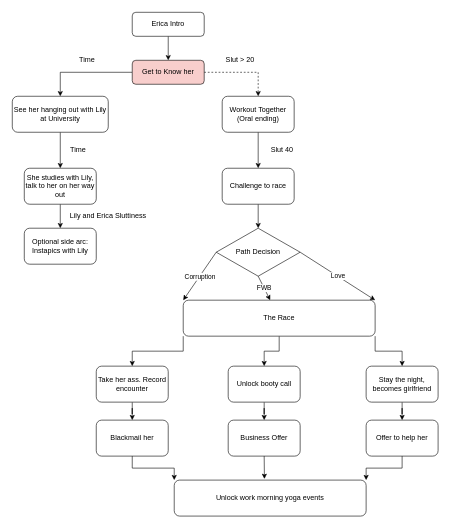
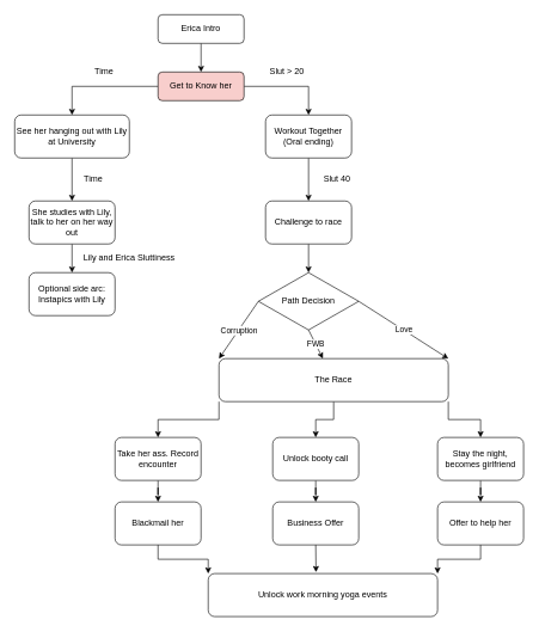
  <mxCell id="0" />
  <mxCell id="1" parent="0" />
  <mxCell id="2" value="" style="edgeStyle=none;rounded=0;orthogonalLoop=1;jettySize=auto;html=1;" edge="1" parent="1" source="3" target="6"><mxGeometry relative="1" as="geometry" /></mxCell>
  <mxCell id="3" value="Erica Intro" style="rounded=1;whiteSpace=wrap;html=1;fontSize=12;glass=0;strokeWidth=1;shadow=0;" parent="1" vertex="1"><mxGeometry x="220" y="20" width="120" height="40" as="geometry" /></mxCell>
- <mxCell id="4" style="edgeStyle=orthogonalEdgeStyle;rounded=0;orthogonalLoop=1;jettySize=auto;html=1;exitX=1;exitY=0.5;exitDx=0;exitDy=0;entryX=0.5;entryY=0;entryDx=0;entryDy=0;dashed=1;" edge="1" parent="1" source="6" target="8"><mxGeometry relative="1" as="geometry"><mxPoint x="430" y="120" as="targetPoint" /></mxGeometry></mxCell>
+ <mxCell id="4" style="edgeStyle=orthogonalEdgeStyle;rounded=0;orthogonalLoop=1;jettySize=auto;html=1;exitX=1;exitY=0.5;exitDx=0;exitDy=0;entryX=0.5;entryY=0;entryDx=0;entryDy=0;" edge="1" parent="1" source="6" target="8"><mxGeometry relative="1" as="geometry"><mxPoint x="430" y="120" as="targetPoint" /></mxGeometry></mxCell>
  <mxCell id="5" style="edgeStyle=orthogonalEdgeStyle;rounded=0;orthogonalLoop=1;jettySize=auto;html=1;exitX=0;exitY=0.5;exitDx=0;exitDy=0;" edge="1" parent="1" source="6" target="10"><mxGeometry relative="1" as="geometry"><mxPoint x="120" y="160" as="targetPoint" /></mxGeometry></mxCell>
  <mxCell id="6" value="Get to Know her" style="rounded=1;whiteSpace=wrap;html=1;fontSize=12;glass=0;strokeWidth=1;shadow=0;fillColor=#f8cecc;" parent="1" vertex="1"><mxGeometry x="220" y="100" width="120" height="40" as="geometry" /></mxCell>
  <mxCell id="7" value="" style="edgeStyle=orthogonalEdgeStyle;rounded=0;orthogonalLoop=1;jettySize=auto;html=1;" edge="1" parent="1" source="8" target="14"><mxGeometry relative="1" as="geometry" /></mxCell>
  <mxCell id="8" value="Workout Together&lt;br&gt;(Oral ending)" style="rounded=1;whiteSpace=wrap;html=1;" vertex="1" parent="1"><mxGeometry x="370" y="160" width="120" height="60" as="geometry" /></mxCell>
  <mxCell id="9" value="" style="edgeStyle=orthogonalEdgeStyle;rounded=0;orthogonalLoop=1;jettySize=auto;html=1;" edge="1" parent="1" source="10" target="17"><mxGeometry relative="1" as="geometry" /></mxCell>
  <mxCell id="10" value="See her hanging out with Lily at University" style="rounded=1;whiteSpace=wrap;html=1;" vertex="1" parent="1"><mxGeometry x="20" y="160" width="160" height="60" as="geometry" /></mxCell>
  <mxCell id="11" value="Slut &amp;gt; 20" style="text;html=1;strokeColor=none;fillColor=none;align=center;verticalAlign=middle;whiteSpace=wrap;rounded=0;" vertex="1" parent="1"><mxGeometry x="370" y="90" width="60" height="20" as="geometry" /></mxCell>
  <mxCell id="12" value="Time" style="text;html=1;strokeColor=none;fillColor=none;align=center;verticalAlign=middle;whiteSpace=wrap;rounded=0;" vertex="1" parent="1"><mxGeometry x="100" y="90" width="90" height="20" as="geometry" /></mxCell>
  <mxCell id="13" value="" style="edgeStyle=orthogonalEdgeStyle;rounded=0;orthogonalLoop=1;jettySize=auto;html=1;" edge="1" parent="1" source="14" target="19"><mxGeometry relative="1" as="geometry" /></mxCell>
  <mxCell id="14" value="Challenge to race" style="rounded=1;whiteSpace=wrap;html=1;" vertex="1" parent="1"><mxGeometry x="370" y="280" width="120" height="60" as="geometry" /></mxCell>
  <mxCell id="15" value="Slut 40" style="text;html=1;strokeColor=none;fillColor=none;align=center;verticalAlign=middle;whiteSpace=wrap;rounded=0;" vertex="1" parent="1"><mxGeometry x="440" y="240" width="60" height="20" as="geometry" /></mxCell>
  <mxCell id="16" value="" style="edgeStyle=orthogonalEdgeStyle;rounded=0;orthogonalLoop=1;jettySize=auto;html=1;" edge="1" parent="1" source="17" target="43"><mxGeometry relative="1" as="geometry" /></mxCell>
  <mxCell id="17" value="She studies with Lily, talk to her on her way out" style="rounded=1;whiteSpace=wrap;html=1;" vertex="1" parent="1"><mxGeometry x="40" y="280" width="120" height="60" as="geometry" /></mxCell>
  <mxCell id="18" value="Time" style="text;html=1;strokeColor=none;fillColor=none;align=center;verticalAlign=middle;whiteSpace=wrap;rounded=0;" vertex="1" parent="1"><mxGeometry x="110" y="240" width="40" height="20" as="geometry" /></mxCell>
  <mxCell id="19" value="Path Decision" style="rhombus;whiteSpace=wrap;html=1;" vertex="1" parent="1"><mxGeometry x="360" y="380" width="140" height="80" as="geometry" /></mxCell>
  <mxCell id="20" style="edgeStyle=orthogonalEdgeStyle;rounded=0;orthogonalLoop=1;jettySize=auto;html=1;exitX=0;exitY=1;exitDx=0;exitDy=0;entryX=0.5;entryY=0;entryDx=0;entryDy=0;" edge="1" parent="1" source="23" target="31"><mxGeometry relative="1" as="geometry" /></mxCell>
  <mxCell id="21" value="" style="edgeStyle=orthogonalEdgeStyle;rounded=0;orthogonalLoop=1;jettySize=auto;html=1;" edge="1" parent="1" source="23" target="33"><mxGeometry relative="1" as="geometry" /></mxCell>
  <mxCell id="22" style="edgeStyle=orthogonalEdgeStyle;rounded=0;orthogonalLoop=1;jettySize=auto;html=1;exitX=1;exitY=1;exitDx=0;exitDy=0;entryX=0.5;entryY=0;entryDx=0;entryDy=0;" edge="1" parent="1" source="23" target="35"><mxGeometry relative="1" as="geometry" /></mxCell>
  <mxCell id="23" value="The Race" style="rounded=1;whiteSpace=wrap;html=1;" vertex="1" parent="1"><mxGeometry x="305" y="500" width="320" height="60" as="geometry" /></mxCell>
  <mxCell id="24" value="" style="endArrow=classic;html=1;exitX=0;exitY=0.5;exitDx=0;exitDy=0;entryX=0;entryY=0;entryDx=0;entryDy=0;" edge="1" parent="1" source="19" target="23"><mxGeometry relative="1" as="geometry"><mxPoint x="300" y="530" as="sourcePoint" /><mxPoint x="400" y="530" as="targetPoint" /></mxGeometry></mxCell>
  <mxCell id="25" value="Corruption" style="edgeLabel;resizable=0;html=1;align=center;verticalAlign=middle;" connectable="0" vertex="1" parent="24"><mxGeometry relative="1" as="geometry" /></mxCell>
  <mxCell id="26" value="" style="endArrow=classic;html=1;exitX=0.5;exitY=1;exitDx=0;exitDy=0;" edge="1" parent="1" source="19" target="23"><mxGeometry relative="1" as="geometry"><mxPoint x="420" y="470" as="sourcePoint" /><mxPoint x="400" y="530" as="targetPoint" /></mxGeometry></mxCell>
  <mxCell id="27" value="FWB" style="edgeLabel;resizable=0;html=1;align=center;verticalAlign=middle;" connectable="0" vertex="1" parent="26"><mxGeometry relative="1" as="geometry" /></mxCell>
  <mxCell id="28" value="" style="endArrow=classic;html=1;exitX=1;exitY=0.5;exitDx=0;exitDy=0;entryX=1;entryY=0;entryDx=0;entryDy=0;" edge="1" parent="1" source="19" target="23"><mxGeometry relative="1" as="geometry"><mxPoint x="300" y="530" as="sourcePoint" /><mxPoint x="400" y="530" as="targetPoint" /></mxGeometry></mxCell>
  <mxCell id="29" value="Love" style="edgeLabel;resizable=0;html=1;align=center;verticalAlign=middle;" connectable="0" vertex="1" parent="28"><mxGeometry relative="1" as="geometry" /></mxCell>
  <mxCell id="30" value="" style="edgeStyle=orthogonalEdgeStyle;rounded=0;orthogonalLoop=1;jettySize=auto;html=1;" edge="1" parent="1" source="31" target="37"><mxGeometry relative="1" as="geometry" /></mxCell>
  <mxCell id="31" value="Take her ass. Record encounter" style="rounded=1;whiteSpace=wrap;html=1;" vertex="1" parent="1"><mxGeometry x="160" y="610" width="120" height="60" as="geometry" /></mxCell>
  <mxCell id="32" value="" style="edgeStyle=orthogonalEdgeStyle;rounded=0;orthogonalLoop=1;jettySize=auto;html=1;" edge="1" parent="1" source="33" target="39"><mxGeometry relative="1" as="geometry" /></mxCell>
  <mxCell id="33" value="Unlock booty call" style="rounded=1;whiteSpace=wrap;html=1;" vertex="1" parent="1"><mxGeometry x="380" y="610" width="120" height="60" as="geometry" /></mxCell>
  <mxCell id="34" value="" style="edgeStyle=orthogonalEdgeStyle;rounded=0;orthogonalLoop=1;jettySize=auto;html=1;" edge="1" parent="1" source="35" target="41"><mxGeometry relative="1" as="geometry" /></mxCell>
  <mxCell id="35" value="Stay the night, becomes girlfriend" style="rounded=1;whiteSpace=wrap;html=1;" vertex="1" parent="1"><mxGeometry x="610" y="610" width="120" height="60" as="geometry" /></mxCell>
  <mxCell id="36" style="edgeStyle=orthogonalEdgeStyle;rounded=0;orthogonalLoop=1;jettySize=auto;html=1;exitX=0.5;exitY=1;exitDx=0;exitDy=0;entryX=0;entryY=0;entryDx=0;entryDy=0;" edge="1" parent="1" source="37" target="42"><mxGeometry relative="1" as="geometry" /></mxCell>
  <mxCell id="37" value="Blackmail her" style="rounded=1;whiteSpace=wrap;html=1;" vertex="1" parent="1"><mxGeometry x="160" y="700" width="120" height="60" as="geometry" /></mxCell>
  <mxCell id="38" style="edgeStyle=orthogonalEdgeStyle;rounded=0;orthogonalLoop=1;jettySize=auto;html=1;exitX=0.5;exitY=1;exitDx=0;exitDy=0;entryX=0.47;entryY=-0.033;entryDx=0;entryDy=0;entryPerimeter=0;" edge="1" parent="1" source="39" target="42"><mxGeometry relative="1" as="geometry" /></mxCell>
  <mxCell id="39" value="Business Offer" style="rounded=1;whiteSpace=wrap;html=1;" vertex="1" parent="1"><mxGeometry x="380" y="700" width="120" height="60" as="geometry" /></mxCell>
  <mxCell id="40" style="edgeStyle=orthogonalEdgeStyle;rounded=0;orthogonalLoop=1;jettySize=auto;html=1;exitX=0.5;exitY=1;exitDx=0;exitDy=0;entryX=1;entryY=0;entryDx=0;entryDy=0;" edge="1" parent="1" source="41" target="42"><mxGeometry relative="1" as="geometry" /></mxCell>
  <mxCell id="41" value="Offer to help her" style="rounded=1;whiteSpace=wrap;html=1;" vertex="1" parent="1"><mxGeometry x="610" y="700" width="120" height="60" as="geometry" /></mxCell>
  <mxCell id="42" value="Unlock work morning yoga events" style="rounded=1;whiteSpace=wrap;html=1;" vertex="1" parent="1"><mxGeometry x="290" y="800" width="320" height="60" as="geometry" /></mxCell>
  <mxCell id="43" value="Optional side arc:&lt;br&gt;Instapics with Lily" style="rounded=1;whiteSpace=wrap;html=1;" vertex="1" parent="1"><mxGeometry x="40" y="380" width="120" height="60" as="geometry" /></mxCell>
  <mxCell id="44" value="Lily and Erica Sluttiness" style="text;html=1;strokeColor=none;fillColor=none;align=center;verticalAlign=middle;whiteSpace=wrap;rounded=0;" vertex="1" parent="1"><mxGeometry x="110" y="350" width="140" height="20" as="geometry" /></mxCell>
